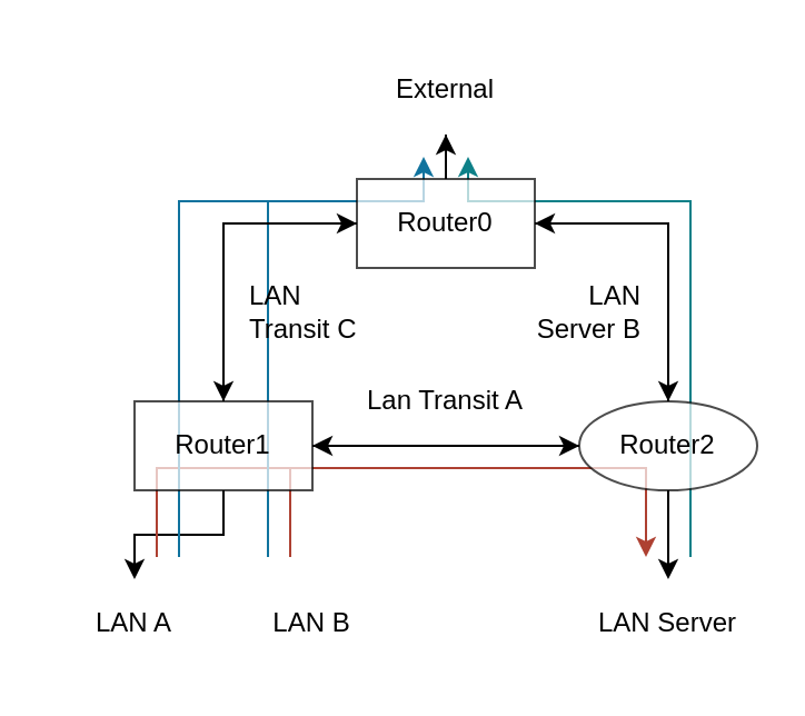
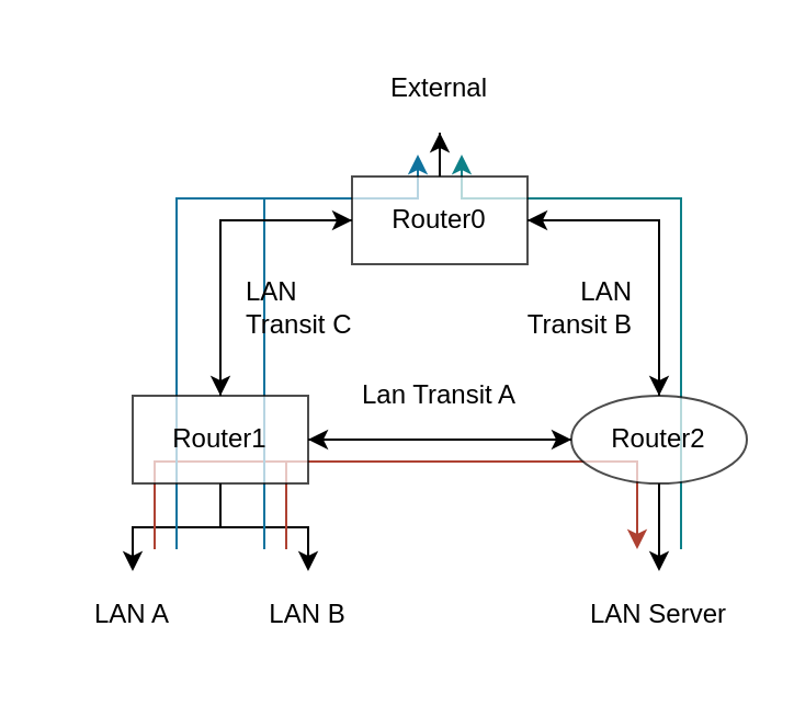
  <mxCell id="0" />
  <mxCell id="1" parent="0" />
  <mxCell id="2" value="External" style="text;html=1;align=center;verticalAlign=middle;whiteSpace=wrap;rounded=0;" parent="1" vertex="1"><mxGeometry x="160" width="80" height="40" as="geometry" y="20" /></mxCell>
  <mxCell id="3" style="edgeStyle=orthogonalEdgeStyle;rounded=0;orthogonalLoop=1;jettySize=auto;html=1;exitX=1;exitY=0.5;exitDx=0;exitDy=0;entryX=0.5;entryY=0;entryDx=0;entryDy=0;" parent="1" source="24" target="22" edge="1"><mxGeometry relative="1" as="geometry" /></mxCell>
  <mxCell id="4" style="edgeStyle=orthogonalEdgeStyle;rounded=0;orthogonalLoop=1;jettySize=auto;html=1;exitX=0.5;exitY=0;exitDx=0;exitDy=0;" parent="1" source="24" target="2" edge="1"><mxGeometry relative="1" as="geometry" /></mxCell>
  <mxCell id="5" style="edgeStyle=orthogonalEdgeStyle;rounded=0;orthogonalLoop=1;jettySize=auto;html=1;exitX=0;exitY=0.5;exitDx=0;exitDy=0;entryX=0.5;entryY=0;entryDx=0;entryDy=0;" parent="1" source="24" target="23" edge="1"><mxGeometry relative="1" as="geometry" /></mxCell>
  <mxCell id="6" style="edgeStyle=orthogonalEdgeStyle;rounded=0;orthogonalLoop=1;jettySize=auto;html=1;exitX=1;exitY=0.5;exitDx=0;exitDy=0;entryX=0;entryY=0.5;entryDx=0;entryDy=0;" parent="1" source="23" target="22" edge="1"><mxGeometry relative="1" as="geometry" /></mxCell>
+ <mxCell id="7" style="edgeStyle=orthogonalEdgeStyle;rounded=0;orthogonalLoop=1;jettySize=auto;html=1;exitX=0.5;exitY=1;exitDx=0;exitDy=0;entryX=0.5;entryY=0;entryDx=0;entryDy=0;" parent="1" source="23" target="13" edge="1"><mxGeometry relative="1" as="geometry" /></mxCell>
  <mxCell id="8" style="edgeStyle=orthogonalEdgeStyle;rounded=0;orthogonalLoop=1;jettySize=auto;html=1;exitX=0.5;exitY=1;exitDx=0;exitDy=0;entryX=0.5;entryY=0;entryDx=0;entryDy=0;" parent="1" source="23" target="12" edge="1"><mxGeometry relative="1" as="geometry" /></mxCell>
  <mxCell id="9" style="edgeStyle=orthogonalEdgeStyle;rounded=0;orthogonalLoop=1;jettySize=auto;html=1;exitX=0;exitY=0.5;exitDx=0;exitDy=0;entryX=1;entryY=0.5;entryDx=0;entryDy=0;" parent="1" source="22" target="23" edge="1"><mxGeometry relative="1" as="geometry"><mxPoint x="130" y="240" as="targetPoint" /></mxGeometry></mxCell>
  <mxCell id="10" style="edgeStyle=orthogonalEdgeStyle;rounded=0;orthogonalLoop=1;jettySize=auto;html=1;exitX=0.5;exitY=1;exitDx=0;exitDy=0;entryX=0.5;entryY=0;entryDx=0;entryDy=0;" parent="1" source="22" target="14" edge="1"><mxGeometry relative="1" as="geometry" /></mxCell>
  <mxCell id="11" style="edgeStyle=orthogonalEdgeStyle;rounded=0;orthogonalLoop=1;jettySize=auto;html=1;exitX=0.5;exitY=0;exitDx=0;exitDy=0;entryX=1;entryY=0.5;entryDx=0;entryDy=0;" parent="1" source="22" target="24" edge="1"><mxGeometry relative="1" as="geometry" /></mxCell>
  <mxCell id="12" value="LAN A" style="text;html=1;align=center;verticalAlign=middle;whiteSpace=wrap;rounded=0;" parent="1" vertex="1"><mxGeometry x="20" y="260" width="80" height="40" as="geometry" /></mxCell>
  <mxCell id="13" value="LAN B" style="text;html=1;align=center;verticalAlign=middle;whiteSpace=wrap;rounded=0;" parent="1" vertex="1"><mxGeometry x="100" y="260" width="80" height="40" as="geometry" /></mxCell>
  <mxCell id="14" value="LAN Server" style="text;html=1;align=center;verticalAlign=middle;whiteSpace=wrap;rounded=0;" parent="1" vertex="1"><mxGeometry x="260" y="260" width="80" height="40" as="geometry" /></mxCell>
- <mxCell id="15" value="&lt;div align=&quot;right&quot;&gt;LAN&lt;/div&gt;&lt;div align=&quot;right&quot;&gt;Server B&lt;br&gt;&lt;/div&gt;" style="text;html=1;align=right;verticalAlign=middle;whiteSpace=wrap;rounded=0;" parent="1" vertex="1"><mxGeometry x="210" y="120" width="80" height="40" as="geometry" /></mxCell>
+ <mxCell id="15" value="&lt;div align=&quot;right&quot;&gt;LAN&lt;/div&gt;&lt;div align=&quot;right&quot;&gt;Transit B&lt;br&gt;&lt;/div&gt;" style="text;html=1;align=right;verticalAlign=middle;whiteSpace=wrap;rounded=0;" parent="1" vertex="1"><mxGeometry x="210" y="120" width="80" height="40" as="geometry" /></mxCell>
  <mxCell id="16" value="Lan Transit A" style="text;html=1;align=center;verticalAlign=middle;whiteSpace=wrap;rounded=0;" parent="1" vertex="1"><mxGeometry x="160" y="160" width="80" height="40" as="geometry" /></mxCell>
  <mxCell id="17" value="" style="endArrow=classic;html=1;rounded=0;fillColor=#fad9d5;strokeColor=#ae4132;endFill=1;" parent="1" edge="1"><mxGeometry width="50" height="50" relative="1" as="geometry"><mxPoint x="70" y="250" as="sourcePoint" /><mxPoint x="290" y="250" as="targetPoint" /><Array as="points"><mxPoint x="70" y="210" /><mxPoint x="290" y="210" /></Array></mxGeometry></mxCell>
  <mxCell id="18" value="" style="endArrow=none;html=1;rounded=0;fillColor=#fad9d5;strokeColor=#ae4132;" parent="1" edge="1"><mxGeometry width="50" height="50" relative="1" as="geometry"><mxPoint x="130" y="210" as="sourcePoint" /><mxPoint x="130" y="250" as="targetPoint" /></mxGeometry></mxCell>
  <mxCell id="19" value="" style="endArrow=none;html=1;rounded=0;fillColor=#b1ddf0;strokeColor=#10739e;" parent="1" edge="1"><mxGeometry width="50" height="50" relative="1" as="geometry"><mxPoint x="120" y="250" as="sourcePoint" /><mxPoint x="120" y="90" as="targetPoint" /></mxGeometry></mxCell>
  <mxCell id="20" value="" style="endArrow=classic;html=1;rounded=0;fillColor=#b1ddf0;strokeColor=#10739e;endFill=1;" parent="1" edge="1"><mxGeometry width="50" height="50" relative="1" as="geometry"><mxPoint x="80" y="250" as="sourcePoint" /><mxPoint x="190" y="70" as="targetPoint" /><Array as="points"><mxPoint x="80" y="90" /><mxPoint x="190" y="90" /></Array></mxGeometry></mxCell>
  <mxCell id="21" value="" style="endArrow=classic;html=1;rounded=0;fillColor=#b0e3e6;strokeColor=#0e8088;endFill=1;" parent="1" edge="1"><mxGeometry width="50" height="50" relative="1" as="geometry"><mxPoint x="310" y="250" as="sourcePoint" /><mxPoint x="210" y="70" as="targetPoint" /><Array as="points"><mxPoint x="310" y="90" /><mxPoint x="210" y="90" /></Array></mxGeometry></mxCell>
  <mxCell id="22" value="Router2" style="ellipse;whiteSpace=wrap;html=1;opacity=70;" parent="1" vertex="1"><mxGeometry x="260" y="180" width="80" height="40" as="geometry" /></mxCell>
  <mxCell id="23" value="Router1" style="rounded=0;whiteSpace=wrap;html=1;opacity=70;" parent="1" vertex="1"><mxGeometry x="60" y="180" width="80" height="40" as="geometry" /></mxCell>
  <mxCell id="24" value="Router0" style="rounded=0;whiteSpace=wrap;html=1;opacity=70;" parent="1" vertex="1"><mxGeometry x="160" y="80" width="80" height="40" as="geometry" /></mxCell>
  <mxCell id="25" style="edgeStyle=orthogonalEdgeStyle;rounded=0;orthogonalLoop=1;jettySize=auto;html=1;exitX=0.5;exitY=0;exitDx=0;exitDy=0;entryX=0;entryY=0.5;entryDx=0;entryDy=0;" parent="1" source="23" target="24" edge="1"><mxGeometry relative="1" as="geometry" /></mxCell>
  <mxCell id="26" value="&lt;div&gt;LAN&lt;/div&gt;&lt;div&gt;Transit C&lt;br&gt;&lt;/div&gt;" style="text;html=1;align=left;verticalAlign=middle;whiteSpace=wrap;rounded=0;" parent="1" vertex="1"><mxGeometry x="110" y="120" width="80" height="40" as="geometry" /></mxCell>
